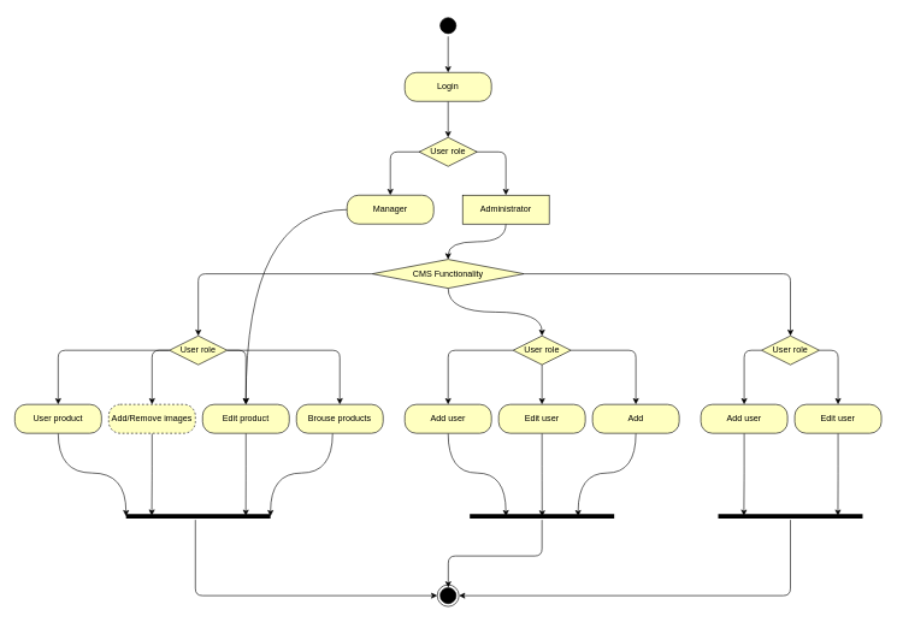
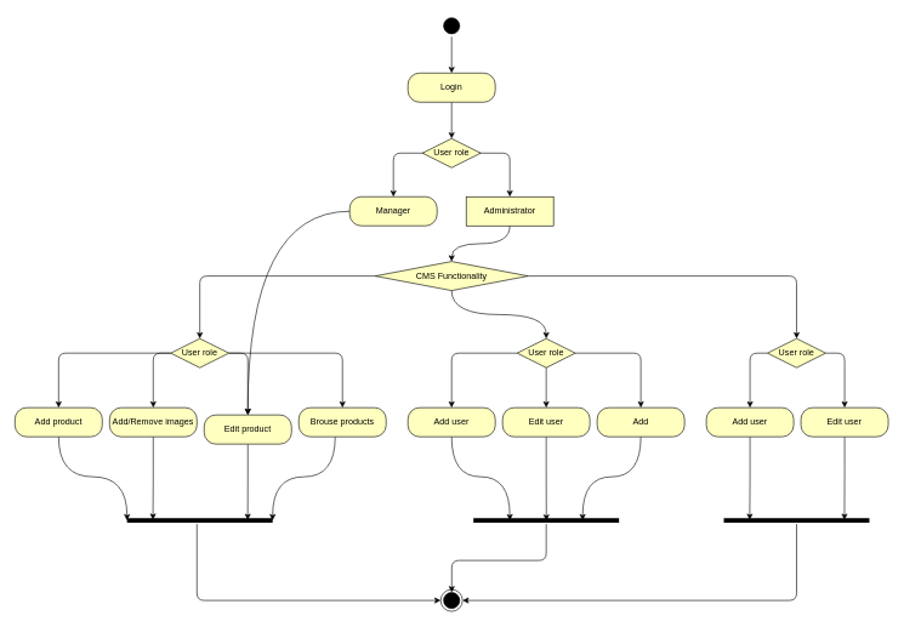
  <mxCell id="0" />
  <mxCell id="1" parent="0" />
  <mxCell id="2" style="edgeStyle=orthogonalEdgeStyle;rounded=1;comic=0;orthogonalLoop=1;jettySize=auto;html=1;strokeColor=#000000;" edge="1" parent="1" source="3" target="8"><mxGeometry relative="1" as="geometry" /></mxCell>
  <mxCell id="3" value="" style="ellipse;html=1;shape=startState;fillColor=#000000;strokeColor=#000000;" vertex="1" parent="1"><mxGeometry x="605" y="20" width="30" height="30" as="geometry" /></mxCell>
  <mxCell id="4" style="edgeStyle=orthogonalEdgeStyle;rounded=1;comic=0;orthogonalLoop=1;jettySize=auto;html=1;exitX=1;exitY=0.5;exitDx=0;exitDy=0;endArrow=classic;endFill=1;endSize=6;strokeColor=#000000;" edge="1" parent="1" source="5" target="10"><mxGeometry relative="1" as="geometry"><Array as="points"><mxPoint x="540" y="210" /></Array></mxGeometry></mxCell>
  <mxCell id="5" value="User role" style="rhombus;whiteSpace=wrap;html=1;fillColor=#ffffc0;strokeColor=#000000;" vertex="1" parent="1"><mxGeometry x="580" y="190" width="80" height="40" as="geometry" /></mxCell>
  <mxCell id="6" value="" style="edgeStyle=orthogonalEdgeStyle;html=1;align=left;verticalAlign=bottom;endArrow=classic;endSize=6;strokeColor=#000000;entryX=0.5;entryY=0;entryDx=0;entryDy=0;endFill=1;" edge="1" parent="1" source="5" target="12"><mxGeometry x="-1" relative="1" as="geometry"><mxPoint x="501" y="230" as="targetPoint" /><Array as="points"><mxPoint x="700" y="210" /></Array></mxGeometry></mxCell>
  <mxCell id="7" style="edgeStyle=orthogonalEdgeStyle;rounded=1;comic=0;orthogonalLoop=1;jettySize=auto;html=1;entryX=0.5;entryY=0;entryDx=0;entryDy=0;strokeColor=#000000;" edge="1" parent="1" source="8" target="5"><mxGeometry relative="1" as="geometry" /></mxCell>
  <mxCell id="8" value="Login" style="rounded=1;whiteSpace=wrap;html=1;arcSize=40;fontColor=#000000;fillColor=#ffffc0;strokeColor=#000000;" vertex="1" parent="1"><mxGeometry x="560" y="100" width="120" height="40" as="geometry" /></mxCell>
  <mxCell id="9" style="edgeStyle=orthogonalEdgeStyle;comic=0;orthogonalLoop=1;jettySize=auto;html=1;endArrow=classic;endFill=1;endSize=6;strokeColor=#000000;curved=1;" edge="1" parent="1" source="10" target="28"><mxGeometry relative="1" as="geometry" /></mxCell>
  <mxCell id="10" value="Manager" style="rounded=1;whiteSpace=wrap;html=1;arcSize=40;fontColor=#000000;fillColor=#ffffc0;strokeColor=#000000;" vertex="1" parent="1"><mxGeometry x="480" y="270" width="120" height="40" as="geometry" /></mxCell>
  <mxCell id="11" style="edgeStyle=orthogonalEdgeStyle;comic=0;orthogonalLoop=1;jettySize=auto;html=1;entryX=0.5;entryY=0;entryDx=0;entryDy=0;endArrow=classic;endFill=1;endSize=6;strokeColor=#000000;curved=1;" edge="1" parent="1" source="12" target="53"><mxGeometry relative="1" as="geometry" /></mxCell>
  <mxCell id="12" value="Administrator" style="whiteSpace=wrap;html=1;arcSize=40;fontColor=#000000;fillColor=#ffffc0;strokeColor=#000000;rounded=0;" vertex="1" parent="1"><mxGeometry x="640" y="270" width="120" height="40" as="geometry" /></mxCell>
  <mxCell id="13" style="edgeStyle=orthogonalEdgeStyle;rounded=1;comic=0;orthogonalLoop=1;jettySize=auto;html=1;endArrow=classic;endFill=1;endSize=6;strokeColor=#000000;" edge="1" parent="1" source="17" target="30"><mxGeometry relative="1" as="geometry" /></mxCell>
  <mxCell id="14" style="edgeStyle=orthogonalEdgeStyle;rounded=1;comic=0;orthogonalLoop=1;jettySize=auto;html=1;endArrow=classic;endFill=1;endSize=6;strokeColor=#000000;exitX=0;exitY=0.5;exitDx=0;exitDy=0;" edge="1" parent="1" source="17" target="26"><mxGeometry relative="1" as="geometry" /></mxCell>
  <mxCell id="15" style="edgeStyle=orthogonalEdgeStyle;rounded=1;comic=0;orthogonalLoop=1;jettySize=auto;html=1;entryX=0.5;entryY=0;entryDx=0;entryDy=0;endArrow=classic;endFill=1;endSize=6;strokeColor=#000000;exitX=1;exitY=0.5;exitDx=0;exitDy=0;" edge="1" parent="1" source="17" target="28"><mxGeometry relative="1" as="geometry" /></mxCell>
  <mxCell id="16" style="edgeStyle=orthogonalEdgeStyle;rounded=1;comic=0;orthogonalLoop=1;jettySize=auto;html=1;endArrow=classic;endFill=1;endSize=6;strokeColor=#000000;" edge="1" parent="1" source="17" target="32"><mxGeometry relative="1" as="geometry" /></mxCell>
  <mxCell id="17" value="User role" style="rhombus;whiteSpace=wrap;html=1;fillColor=#ffffc0;strokeColor=#000000;" vertex="1" parent="1"><mxGeometry x="234" y="465" width="80" height="40" as="geometry" /></mxCell>
  <mxCell id="18" style="edgeStyle=orthogonalEdgeStyle;rounded=1;comic=0;orthogonalLoop=1;jettySize=auto;html=1;exitX=0;exitY=0.5;exitDx=0;exitDy=0;endArrow=classic;endFill=1;endSize=6;strokeColor=#000000;" edge="1" parent="1" source="21" target="35"><mxGeometry relative="1" as="geometry" /></mxCell>
  <mxCell id="19" style="edgeStyle=orthogonalEdgeStyle;rounded=1;comic=0;orthogonalLoop=1;jettySize=auto;html=1;entryX=0.5;entryY=0;entryDx=0;entryDy=0;endArrow=classic;endFill=1;endSize=6;strokeColor=#000000;" edge="1" parent="1" source="21" target="37"><mxGeometry relative="1" as="geometry" /></mxCell>
  <mxCell id="20" style="edgeStyle=orthogonalEdgeStyle;rounded=1;comic=0;orthogonalLoop=1;jettySize=auto;html=1;endArrow=classic;endFill=1;endSize=6;strokeColor=#000000;" edge="1" parent="1" source="21" target="39"><mxGeometry relative="1" as="geometry" /></mxCell>
  <mxCell id="21" value="User role" style="rhombus;whiteSpace=wrap;html=1;fillColor=#ffffc0;strokeColor=#000000;" vertex="1" parent="1"><mxGeometry x="710" y="465" width="80" height="40" as="geometry" /></mxCell>
  <mxCell id="22" style="edgeStyle=orthogonalEdgeStyle;rounded=1;comic=0;orthogonalLoop=1;jettySize=auto;html=1;endArrow=classic;endFill=1;endSize=6;strokeColor=#000000;exitX=0;exitY=0.5;exitDx=0;exitDy=0;" edge="1" parent="1" source="24" target="41"><mxGeometry relative="1" as="geometry" /></mxCell>
  <mxCell id="23" style="edgeStyle=orthogonalEdgeStyle;rounded=1;comic=0;orthogonalLoop=1;jettySize=auto;html=1;exitX=1;exitY=0.5;exitDx=0;exitDy=0;endArrow=classic;endFill=1;endSize=6;strokeColor=#000000;" edge="1" parent="1" source="24" target="43"><mxGeometry relative="1" as="geometry" /></mxCell>
  <mxCell id="24" value="User role" style="rhombus;whiteSpace=wrap;html=1;fillColor=#ffffc0;strokeColor=#000000;" vertex="1" parent="1"><mxGeometry x="1054" y="465" width="80" height="40" as="geometry" /></mxCell>
  <mxCell id="25" style="edgeStyle=orthogonalEdgeStyle;rounded=1;comic=0;orthogonalLoop=1;jettySize=auto;html=1;entryX=0.178;entryY=0.416;entryDx=0;entryDy=0;entryPerimeter=0;endArrow=classic;endFill=1;endSize=6;strokeColor=#000000;" edge="1" parent="1" source="26" target="45"><mxGeometry relative="1" as="geometry" /></mxCell>
- <mxCell id="26" value="Add/Remove images" style="rounded=1;whiteSpace=wrap;html=1;arcSize=40;fontColor=#000000;fillColor=#ffffc0;strokeColor=#000000;shadow=0;dashed=1;" vertex="1" parent="1"><mxGeometry x="150" y="560" width="120" height="40" as="geometry" /></mxCell>
+ <mxCell id="26" value="Add/Remove images" style="rounded=1;whiteSpace=wrap;html=1;arcSize=40;fontColor=#000000;fillColor=#ffffc0;strokeColor=#000000;shadow=0;" vertex="1" parent="1"><mxGeometry x="150" y="560" width="120" height="40" as="geometry" /></mxCell>
  <mxCell id="27" style="edgeStyle=orthogonalEdgeStyle;rounded=1;comic=0;orthogonalLoop=1;jettySize=auto;html=1;entryX=0.829;entryY=0.44;entryDx=0;entryDy=0;entryPerimeter=0;endArrow=classic;endFill=1;endSize=6;strokeColor=#000000;" edge="1" parent="1" source="28" target="45"><mxGeometry relative="1" as="geometry" /></mxCell>
- <mxCell id="28" value="Edit product" style="rounded=1;whiteSpace=wrap;html=1;arcSize=40;fontColor=#000000;fillColor=#ffffc0;strokeColor=#000000;shadow=0;" vertex="1" parent="1"><mxGeometry x="280" y="560" width="120" height="40" as="geometry" /></mxCell>
+ <mxCell id="28" value="Edit product" style="rounded=1;whiteSpace=wrap;html=1;arcSize=40;fontColor=#000000;fillColor=#ffffc0;strokeColor=#000000;shadow=0;" vertex="1" parent="1"><mxGeometry x="280" y="570" width="120" height="40" as="geometry" /></mxCell>
  <mxCell id="29" style="edgeStyle=orthogonalEdgeStyle;comic=0;orthogonalLoop=1;jettySize=auto;html=1;entryX=0;entryY=0.5;entryDx=0;entryDy=0;entryPerimeter=0;endArrow=classic;endFill=1;endSize=6;strokeColor=#000000;curved=1;" edge="1" parent="1" source="30" target="45"><mxGeometry relative="1" as="geometry"><Array as="points"><mxPoint x="80" y="655" /><mxPoint x="174" y="655" /></Array></mxGeometry></mxCell>
- <mxCell id="30" value="User product" style="rounded=1;whiteSpace=wrap;html=1;arcSize=40;fontColor=#000000;fillColor=#ffffc0;strokeColor=#000000;shadow=0;" vertex="1" parent="1"><mxGeometry x="20" y="560" width="120" height="40" as="geometry" /></mxCell>
+ <mxCell id="30" value="Add product" style="rounded=1;whiteSpace=wrap;html=1;arcSize=40;fontColor=#000000;fillColor=#ffffc0;strokeColor=#000000;shadow=0;" vertex="1" parent="1"><mxGeometry x="20" y="560" width="120" height="40" as="geometry" /></mxCell>
  <mxCell id="31" style="edgeStyle=orthogonalEdgeStyle;comic=0;orthogonalLoop=1;jettySize=auto;html=1;entryX=1;entryY=0.5;entryDx=0;entryDy=0;entryPerimeter=0;endArrow=classic;endFill=1;endSize=6;strokeColor=#000000;curved=1;" edge="1" parent="1" source="32" target="45"><mxGeometry relative="1" as="geometry"><Array as="points"><mxPoint x="460" y="655" /><mxPoint x="374" y="655" /></Array></mxGeometry></mxCell>
  <mxCell id="32" value="Brouse products" style="rounded=1;whiteSpace=wrap;html=1;arcSize=40;fontColor=#000000;fillColor=#ffffc0;strokeColor=#000000;shadow=0;" vertex="1" parent="1"><mxGeometry x="410" y="560" width="120" height="40" as="geometry" /></mxCell>
  <mxCell id="33" style="edgeStyle=orthogonalEdgeStyle;rounded=1;comic=0;orthogonalLoop=1;jettySize=auto;html=1;exitX=0.5;exitY=1;exitDx=0;exitDy=0;endArrow=classic;endFill=1;endSize=6;strokeColor=#000000;" edge="1" parent="1" source="28" target="28"><mxGeometry relative="1" as="geometry" /></mxCell>
  <mxCell id="34" style="edgeStyle=orthogonalEdgeStyle;comic=0;orthogonalLoop=1;jettySize=auto;html=1;entryX=0.25;entryY=0.5;entryDx=0;entryDy=0;entryPerimeter=0;endArrow=classic;endFill=1;endSize=6;strokeColor=#000000;curved=1;" edge="1" parent="1" source="35" target="47"><mxGeometry relative="1" as="geometry" /></mxCell>
  <mxCell id="35" value="Add user" style="rounded=1;whiteSpace=wrap;html=1;arcSize=40;fontColor=#000000;fillColor=#ffffc0;strokeColor=#000000;shadow=0;" vertex="1" parent="1"><mxGeometry x="560" y="560" width="120" height="40" as="geometry" /></mxCell>
  <mxCell id="36" style="edgeStyle=orthogonalEdgeStyle;rounded=1;comic=0;orthogonalLoop=1;jettySize=auto;html=1;entryX=0.501;entryY=0.543;entryDx=0;entryDy=0;entryPerimeter=0;endArrow=classic;endFill=1;endSize=6;strokeColor=#000000;" edge="1" parent="1" source="37" target="47"><mxGeometry relative="1" as="geometry" /></mxCell>
  <mxCell id="37" value="Edit user" style="rounded=1;whiteSpace=wrap;html=1;arcSize=40;fontColor=#000000;fillColor=#ffffc0;strokeColor=#000000;shadow=0;" vertex="1" parent="1"><mxGeometry x="690" y="560" width="120" height="40" as="geometry" /></mxCell>
  <mxCell id="38" style="edgeStyle=orthogonalEdgeStyle;comic=0;orthogonalLoop=1;jettySize=auto;html=1;entryX=0.75;entryY=0.5;entryDx=0;entryDy=0;entryPerimeter=0;endArrow=classic;endFill=1;endSize=6;strokeColor=#000000;curved=1;" edge="1" parent="1" source="39" target="47"><mxGeometry relative="1" as="geometry" /></mxCell>
  <mxCell id="39" value="Add" style="rounded=1;whiteSpace=wrap;html=1;arcSize=40;fontColor=#000000;fillColor=#ffffc0;strokeColor=#000000;shadow=0;" vertex="1" parent="1"><mxGeometry x="820" y="560" width="120" height="40" as="geometry" /></mxCell>
  <mxCell id="40" style="edgeStyle=orthogonalEdgeStyle;rounded=1;comic=0;orthogonalLoop=1;jettySize=auto;html=1;entryX=0.178;entryY=0.433;entryDx=0;entryDy=0;entryPerimeter=0;endArrow=classic;endFill=1;endSize=6;strokeColor=#000000;" edge="1" parent="1" source="41" target="49"><mxGeometry relative="1" as="geometry" /></mxCell>
  <mxCell id="41" value="Add user" style="rounded=1;whiteSpace=wrap;html=1;arcSize=40;fontColor=#000000;fillColor=#ffffc0;strokeColor=#000000;shadow=0;" vertex="1" parent="1"><mxGeometry x="970" y="560" width="120" height="40" as="geometry" /></mxCell>
  <mxCell id="42" style="edgeStyle=orthogonalEdgeStyle;rounded=1;comic=0;orthogonalLoop=1;jettySize=auto;html=1;entryX=0.829;entryY=0.433;entryDx=0;entryDy=0;entryPerimeter=0;endArrow=classic;endFill=1;endSize=6;strokeColor=#000000;" edge="1" parent="1" source="43" target="49"><mxGeometry relative="1" as="geometry" /></mxCell>
  <mxCell id="43" value="Edit user" style="rounded=1;whiteSpace=wrap;html=1;arcSize=40;fontColor=#000000;fillColor=#ffffc0;strokeColor=#000000;shadow=0;" vertex="1" parent="1"><mxGeometry x="1100" y="560" width="120" height="40" as="geometry" /></mxCell>
  <mxCell id="44" style="edgeStyle=orthogonalEdgeStyle;rounded=1;comic=0;orthogonalLoop=1;jettySize=auto;html=1;endArrow=classic;endFill=1;endSize=6;strokeColor=#000000;" edge="1" parent="1" source="45" target="54"><mxGeometry relative="1" as="geometry"><Array as="points"><mxPoint x="270" y="825" /></Array></mxGeometry></mxCell>
  <mxCell id="45" value="" style="shape=line;html=1;strokeWidth=6;strokeColor=#000000;shadow=0;" vertex="1" parent="1"><mxGeometry x="174" y="710" width="200" height="10" as="geometry" /></mxCell>
  <mxCell id="46" style="edgeStyle=orthogonalEdgeStyle;rounded=1;comic=0;orthogonalLoop=1;jettySize=auto;html=1;entryX=0.505;entryY=0.129;entryDx=0;entryDy=0;endArrow=classic;endFill=1;endSize=6;strokeColor=#000000;entryPerimeter=0;" edge="1" parent="1" source="47" target="54"><mxGeometry relative="1" as="geometry"><Array as="points"><mxPoint x="750" y="770" /><mxPoint x="620" y="770" /></Array></mxGeometry></mxCell>
  <mxCell id="47" value="" style="shape=line;html=1;strokeWidth=6;strokeColor=#000000;shadow=0;" vertex="1" parent="1"><mxGeometry x="650" y="710" width="200" height="10" as="geometry" /></mxCell>
  <mxCell id="48" style="edgeStyle=orthogonalEdgeStyle;rounded=1;comic=0;orthogonalLoop=1;jettySize=auto;html=1;entryX=1;entryY=0.5;entryDx=0;entryDy=0;endArrow=classic;endFill=1;endSize=6;strokeColor=#000000;" edge="1" parent="1" source="49" target="54"><mxGeometry relative="1" as="geometry"><Array as="points"><mxPoint x="1094" y="825" /></Array></mxGeometry></mxCell>
  <mxCell id="49" value="" style="shape=line;html=1;strokeWidth=6;strokeColor=#000000;shadow=0;" vertex="1" parent="1"><mxGeometry x="994" y="710" width="200" height="10" as="geometry" /></mxCell>
  <mxCell id="50" style="edgeStyle=orthogonalEdgeStyle;rounded=1;comic=0;orthogonalLoop=1;jettySize=auto;html=1;entryX=0.5;entryY=0;entryDx=0;entryDy=0;endArrow=classic;endFill=1;endSize=6;strokeColor=#000000;" edge="1" parent="1" source="53" target="17"><mxGeometry relative="1" as="geometry" /></mxCell>
  <mxCell id="51" style="edgeStyle=orthogonalEdgeStyle;comic=0;orthogonalLoop=1;jettySize=auto;html=1;endArrow=classic;endFill=1;endSize=6;strokeColor=#000000;curved=1;" edge="1" parent="1" source="53" target="21"><mxGeometry relative="1" as="geometry" /></mxCell>
  <mxCell id="52" style="edgeStyle=orthogonalEdgeStyle;rounded=1;comic=0;orthogonalLoop=1;jettySize=auto;html=1;entryX=0.5;entryY=0;entryDx=0;entryDy=0;endArrow=classic;endFill=1;endSize=6;strokeColor=#000000;" edge="1" parent="1" source="53" target="24"><mxGeometry relative="1" as="geometry" /></mxCell>
  <mxCell id="53" value="CMS Functionality" style="rhombus;whiteSpace=wrap;html=1;fillColor=#ffffc0;strokeColor=#000000;" vertex="1" parent="1"><mxGeometry x="515" y="359" width="210" height="40" as="geometry" /></mxCell>
  <mxCell id="54" value="" style="ellipse;html=1;shape=endState;fillColor=#000000;strokeColor=#000000;shadow=0;" vertex="1" parent="1"><mxGeometry x="605" y="810" width="30" height="30" as="geometry" /></mxCell>
